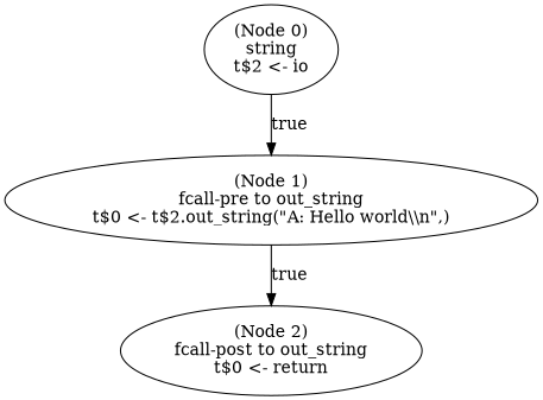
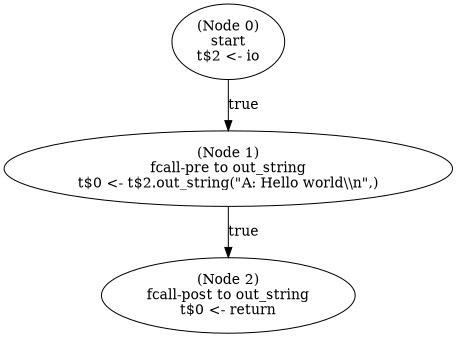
  digraph {
-   n1 [label="(Node 0)\nstring\nt$2 <- io\n"]
+   n1 [label="(Node 0)\nstart\nt$2 <- io\n"]
    n2 [label="(Node 1)\nfcall-pre to out_string\nt$0 <- t$2.out_string(\"A: Hello world\\\\n\",)\n"]
    n3 [label="(Node 2)\nfcall-post to out_string\nt$0 <- return\n"]
    n1 -> n2 [label=true]
    n2 -> n3 [label=true]
  }
